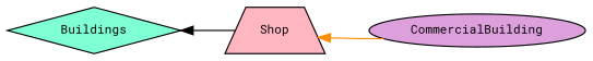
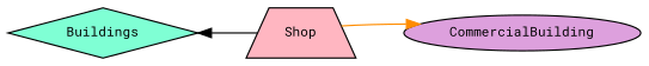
  digraph {
    fontname="Roboto Mono"
    rankdir=LR
    node [color=black fontname="Roboto Mono" fontsize=10 style=filled]
    edge [dir=back fontname="Roboto Mono" fontsize=10 labelfontname=Helvetica labelfontsize=10 style=solid]
    n1 [fillcolor=lightpink fontcolor=black height=0.2 label=Shop shape=trapezium width=0.4]
    n2 [fillcolor=plum height=0.2 label=CommercialBuilding shape=ellipse width=0.4]
    n3 [fillcolor=aquamarine height=0.2 label=Buildings shape=diamond width=0.4]
-   n1 -> n2 [color=darkorange]
+   n2 -> n1 [color=darkorange]
    n3 -> n1 [color=black]
  }
